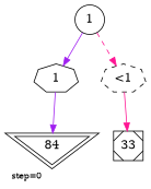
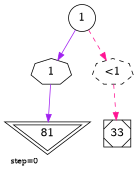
  digraph {
    fontsize=10
    label="step=0"
    labeljust=left
    labelloc=bottom
    node [color=black peripheries=1 shape=septagon]
    edge [color=purple]
    n1 [label=1 labelfontcolor=Black shape=circle]
    n2 [label=1]
    n3 [label=<&lt;1> style=dashed]
-   81 [labelfontcolor=black peripheries=2 shape=invtriangle label=84]
+   81 [labelfontcolor=black peripheries=2 shape=invtriangle]
    n5 [label=33 labelfontcolor=black shape=Msquare]
    n1 -> n2
    n1 -> n3 [color=deeppink style=dashed]
    n2 -> 81
-   n3 -> n5 [color=deeppink style=solid]
+   n3 -> n5 [color=deeppink style=dashed]
  }
